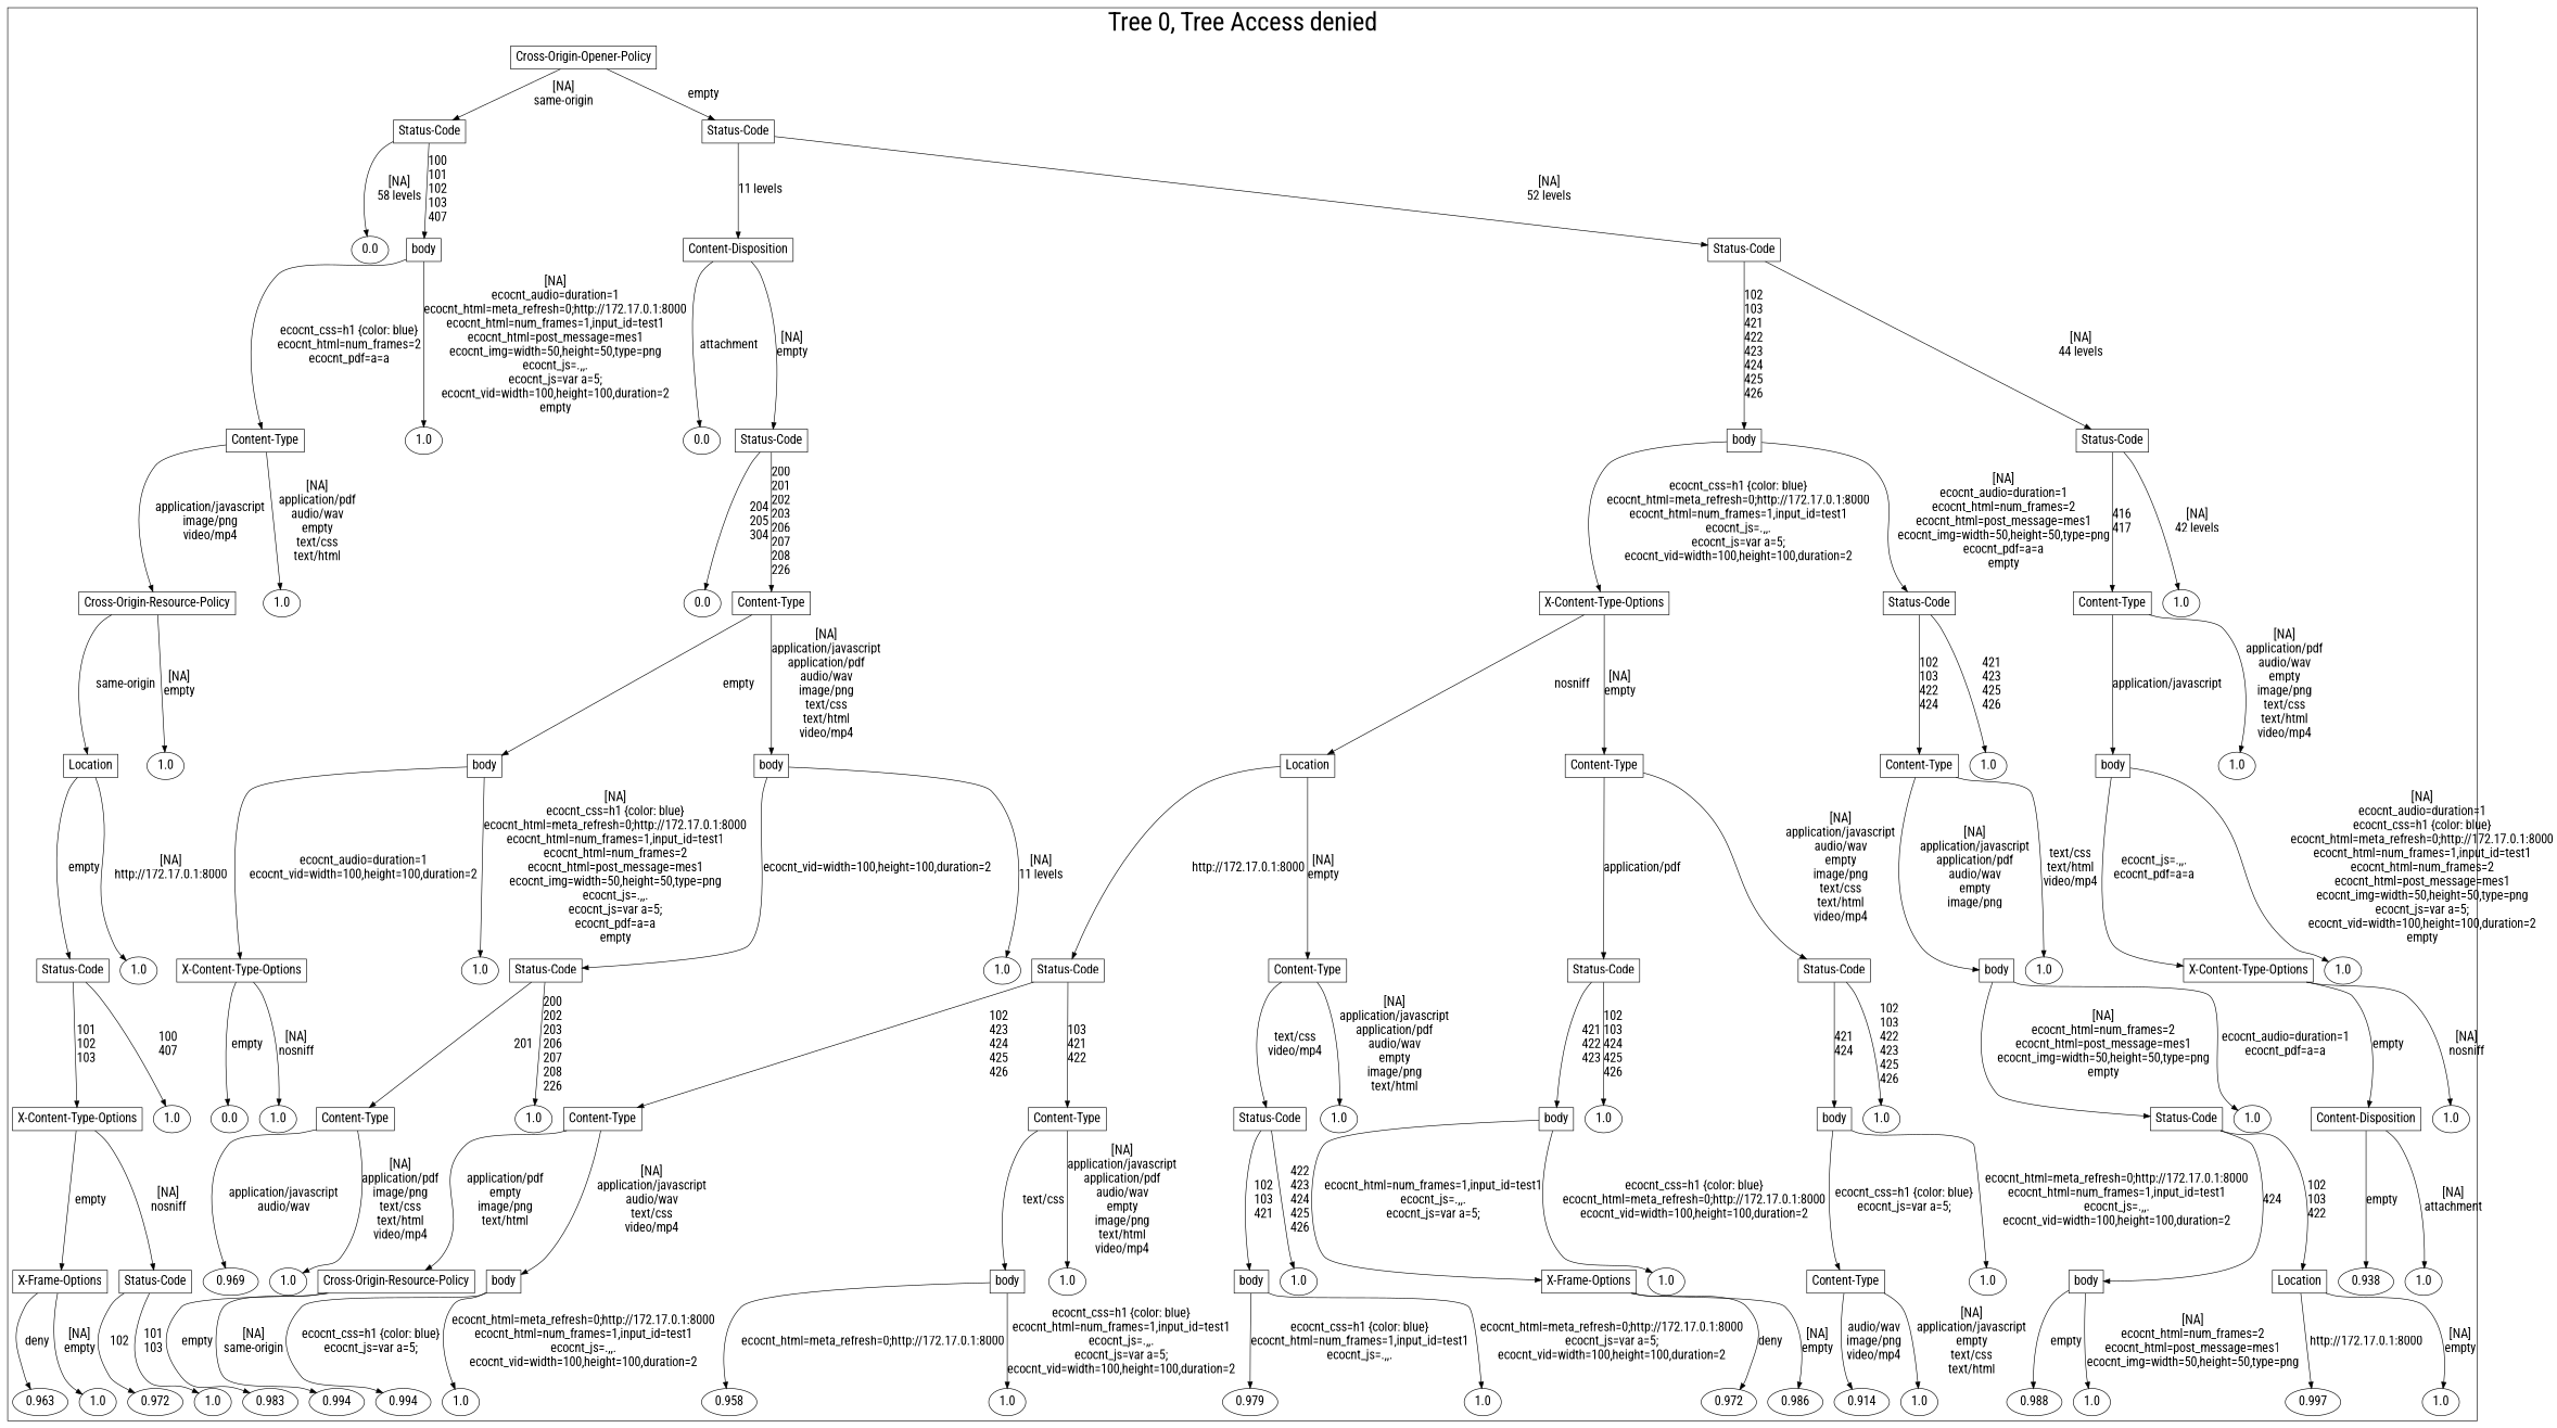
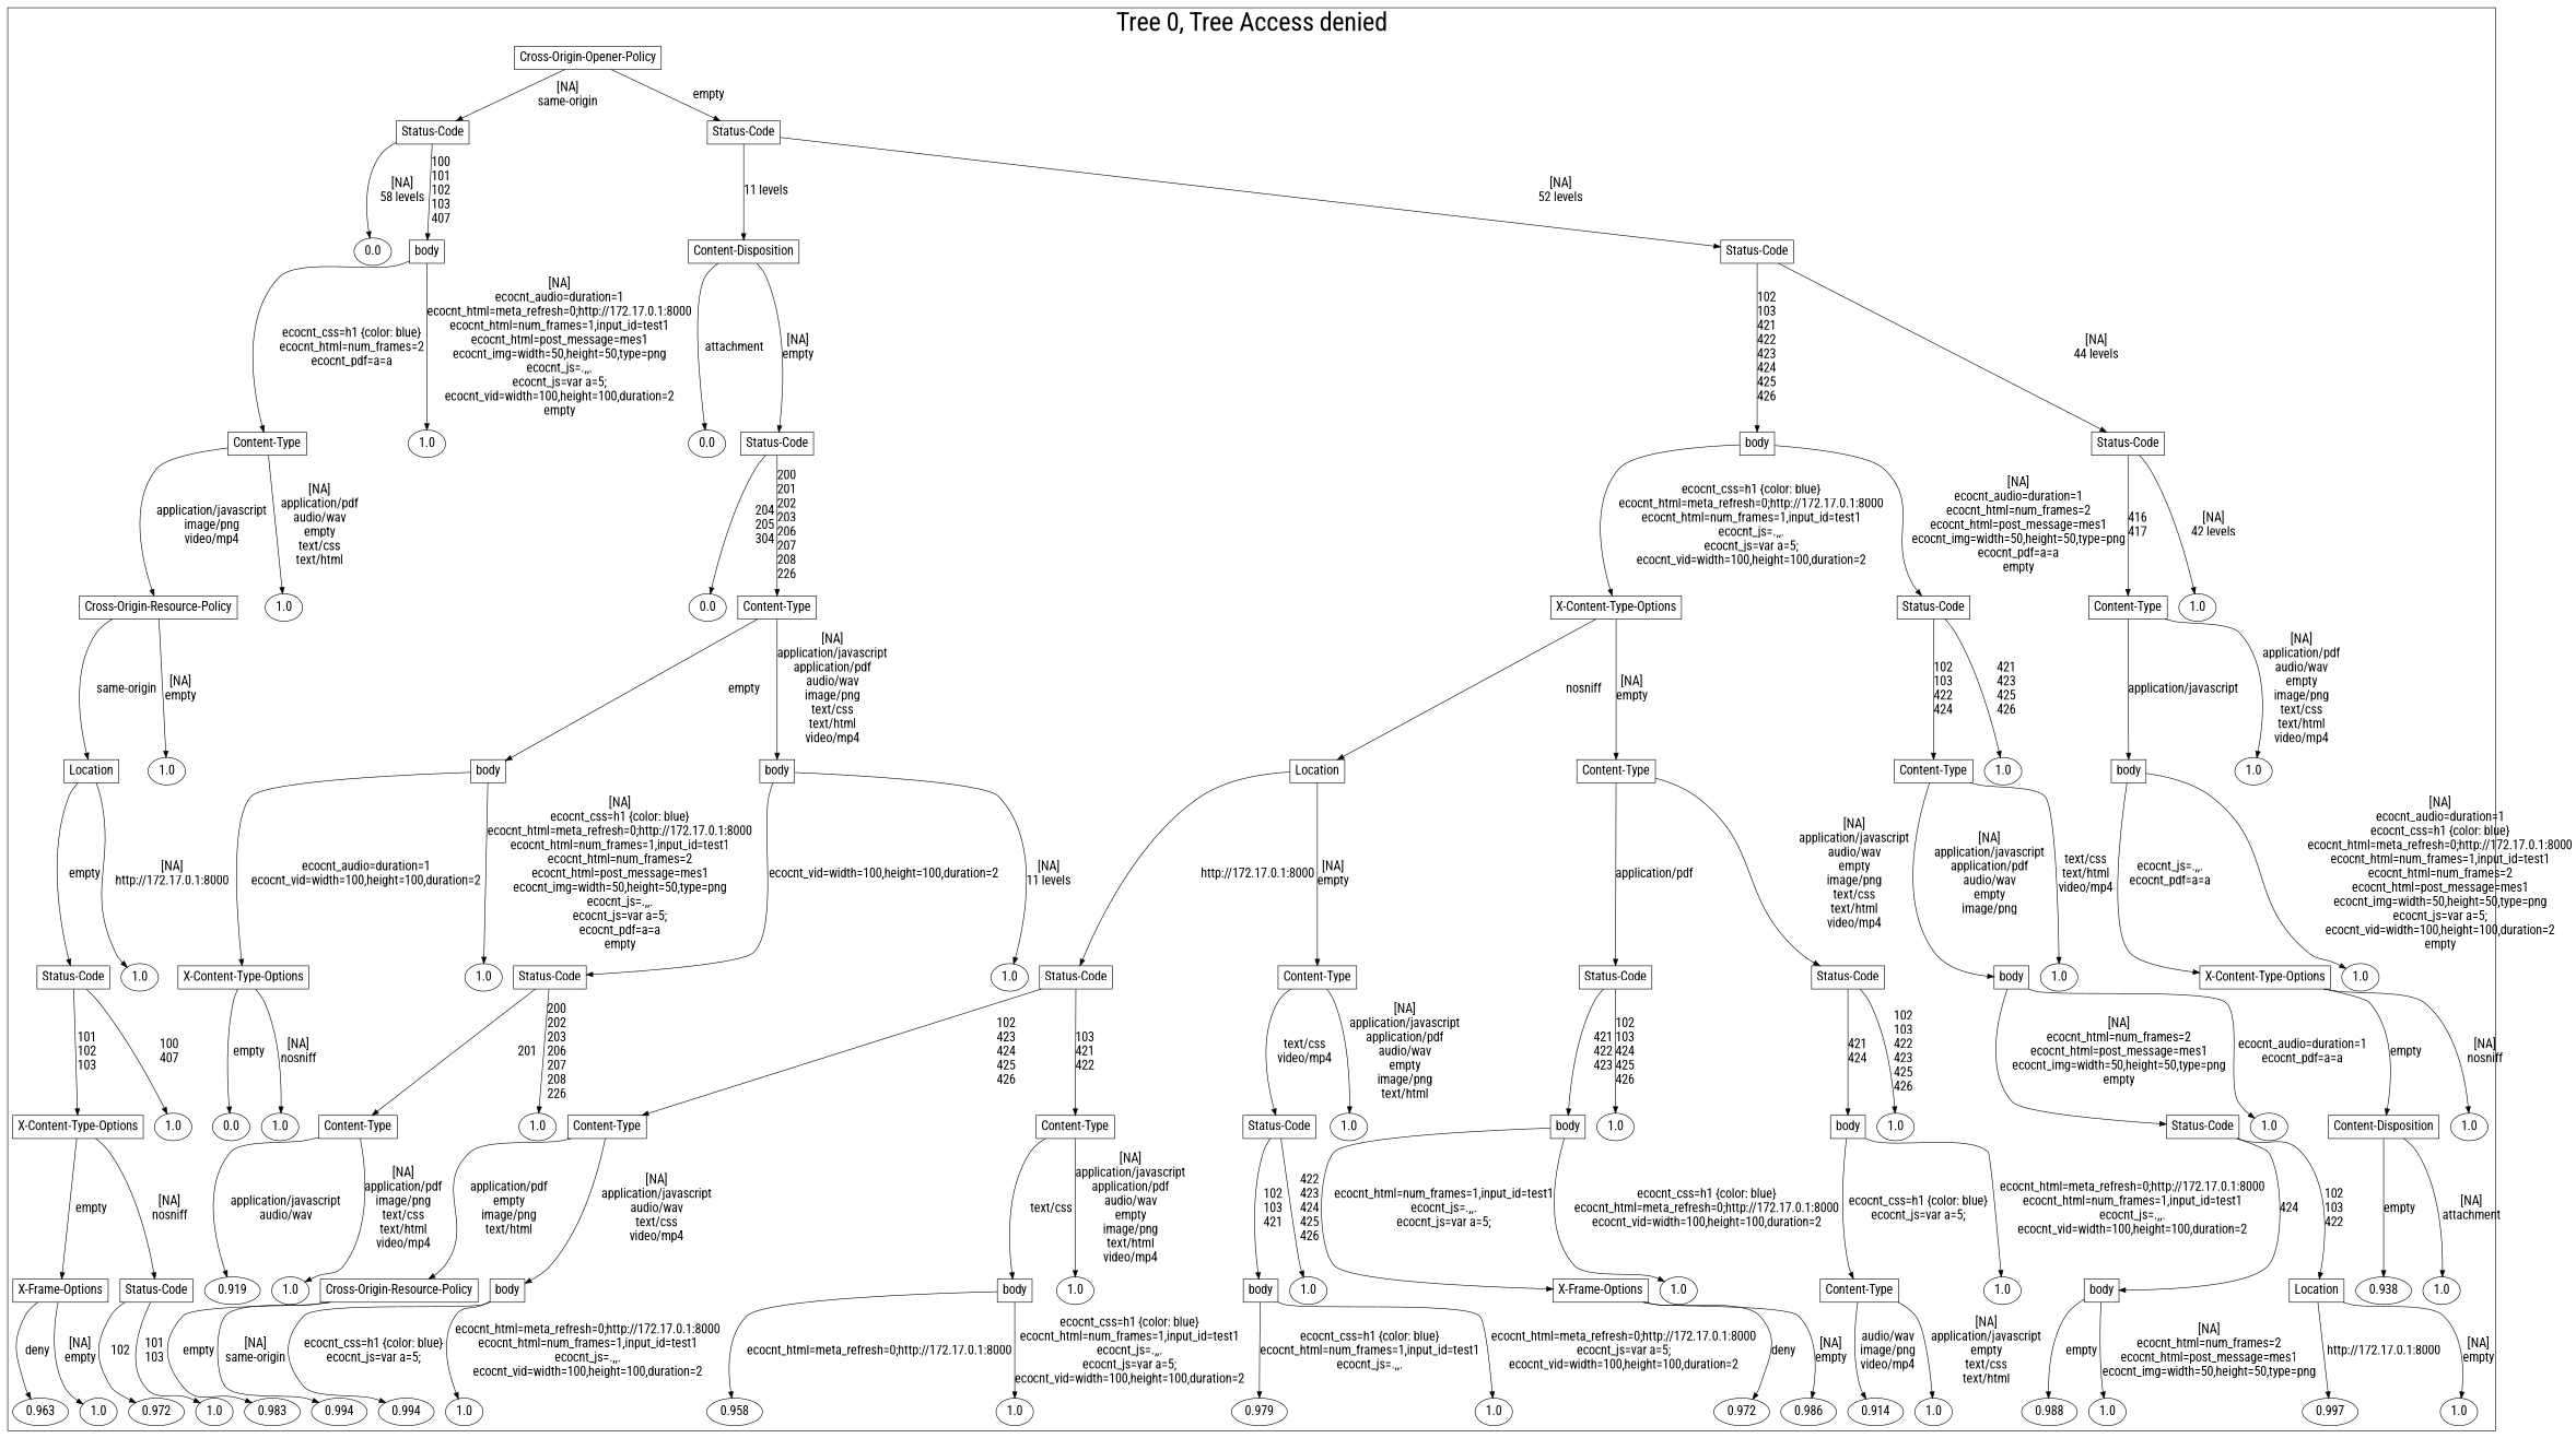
  digraph {
    fontname="Roboto Condensed"
    node [fontname="Roboto Condensed" fontsize=20]
    edge [fontname="Roboto Condensed" fontsize=20]
    n1 [label="Cross-Origin-Opener-Policy" shape=box]
    n2 [label="Status-Code" shape=box]
    n3 [label="Status-Code" shape=box]
    n4 [label=0.0]
    n5 [label=body shape=box]
    n6 [label="Content-Disposition" shape=box]
    n7 [label="Status-Code" shape=box]
    n8 [label="Content-Type" shape=box]
    n9 [label=1.0]
    n10 [label=0.0]
    n11 [label="Status-Code" shape=box]
    n12 [label=body shape=box]
    n13 [label="Status-Code" shape=box]
    n14 [label="Cross-Origin-Resource-Policy" shape=box]
    n15 [label=1.0]
    n16 [label=0.0]
    n17 [label="Content-Type" shape=box]
    n18 [label="X-Content-Type-Options" shape=box]
    n19 [label="Status-Code" shape=box]
    n20 [label="Content-Type" shape=box]
    n21 [label=1.0]
    n22 [label=Location shape=box]
    n23 [label=1.0]
    n24 [label=body shape=box]
    n25 [label=body shape=box]
    n26 [label=Location shape=box]
    n27 [label="Content-Type" shape=box]
    n28 [label="Content-Type" shape=box]
    n29 [label=1.0]
    n30 [label=body shape=box]
    n31 [label=1.0]
    n32 [label="Status-Code" shape=box]
    n33 [label=1.0]
    n34 [label="X-Content-Type-Options" shape=box]
    n35 [label=1.0]
    n36 [label="Status-Code" shape=box]
    n37 [label=1.0]
    n38 [label="Status-Code" shape=box]
    n39 [label="Content-Type" shape=box]
    n40 [label="Status-Code" shape=box]
    n41 [label="Status-Code" shape=box]
    n42 [label=body shape=box]
    n43 [label=1.0]
    n44 [label="X-Content-Type-Options" shape=box]
    n45 [label=1.0]
    n46 [label="X-Content-Type-Options" shape=box]
    n47 [label=1.0]
    n48 [label=0.0]
    n49 [label=1.0]
    n50 [label="Content-Type" shape=box]
    n51 [label=1.0]
    n52 [label="Content-Type" shape=box]
    n53 [label="Content-Type" shape=box]
    n54 [label="Status-Code" shape=box]
    n55 [label=1.0]
    n56 [label=body shape=box]
    n57 [label=1.0]
    n58 [label=body shape=box]
    n59 [label=1.0]
    n60 [label="Status-Code" shape=box]
    n61 [label=1.0]
    n62 [label="Content-Disposition" shape=box]
    n63 [label=1.0]
    n64 [label="X-Frame-Options" shape=box]
    n65 [label="Status-Code" shape=box]
-   n66 [label=0.969]
+   n66 [label=0.919]
    n67 [label=1.0]
    n68 [label="Cross-Origin-Resource-Policy" shape=box]
    n69 [label=body shape=box]
    n70 [label=body shape=box]
    n71 [label=1.0]
    n72 [label=body shape=box]
    n73 [label=1.0]
    n74 [label="X-Frame-Options" shape=box]
    n75 [label=1.0]
    n76 [label="Content-Type" shape=box]
    n77 [label=1.0]
    n78 [label=body shape=box]
    n79 [label=Location shape=box]
    n80 [label=0.938]
    n81 [label=1.0]
    n82 [label=0.963]
    n83 [label=1.0]
    n84 [label=0.972]
    n85 [label=1.0]
    n86 [label=0.983]
    n87 [label=0.994]
    n88 [label=0.994]
    n89 [label=1.0]
    n90 [label=0.958]
    n91 [label=1.0]
    n92 [label=0.979]
    n93 [label=1.0]
    n94 [label=0.972]
    n95 [label=0.986]
    n96 [label=0.914]
    n97 [label=1.0]
    n98 [label=0.988]
    n99 [label=1.0]
    n100 [label=0.997]
    n101 [label=1.0]
    subgraph cluster_1 {
      fontsize=40
      label="Tree 0, Tree Access denied"
      subgraph sub_2 {
        fontsize=40
        label="Tree 0, Class Access denied"
        n1
      }
      subgraph sub_3 {
        fontsize=40
        label="Tree 0, Class Access denied"
        n2
        n3
      }
      subgraph sub_4 {
        fontsize=40
        label="Tree 0, Class Access denied"
        n4
        n5
        n6
        n7
      }
      subgraph sub_5 {
        fontsize=40
        label="Tree 0, Class Access denied"
        n8
        n9
        n10
        n11
        n12
        n13
      }
      subgraph sub_6 {
        fontsize=40
        label="Tree 0, Class Access denied"
        n14
        n15
        n16
        n17
        n18
        n19
        n20
        n21
      }
      subgraph sub_7 {
        fontsize=40
        label="Tree 0, Class Access denied"
        n22
        n23
        n24
        n25
        n26
        n27
        n28
        n29
        n30
        n31
      }
      subgraph sub_8 {
        fontsize=40
        label="Tree 0, Class Access denied"
        n32
        n33
        n34
        n35
        n36
        n37
        n38
        n39
        n40
        n41
        n42
        n43
        n44
        n45
      }
      subgraph sub_9 {
        fontsize=40
        label="Tree 0, Class Access denied"
        n46
        n47
        n48
        n49
        n50
        n51
        n52
        n53
        n54
        n55
        n56
        n57
        n58
        n59
        n60
        n61
        n62
        n63
      }
      subgraph sub_10 {
        fontsize=40
        label="Tree 0, Class Access denied"
        n64
        n65
        n66
        n67
        n68
        n69
        n70
        n71
        n72
        n73
        n74
        n75
        n76
        n77
        n78
        n79
        n80
        n81
      }
      subgraph sub_11 {
        fontsize=40
        label="Tree 0, Class Access denied"
        n82
        n83
        n84
        n85
        n86
        n87
        n88
        n89
        n90
        n91
        n92
        n93
        n94
        n95
        n96
        n97
        n98
        n99
        n100
        n101
      }
    }
    n1 -> n2 [label="[NA]\nsame-origin\n"]
    n1 -> n3 [label="empty\n"]
    n2 -> n4 [label="[NA]\n58 levels\n"]
    n2 -> n5 [label="100\n101\n102\n103\n407\n"]
    n3 -> n6 [label="11 levels\n"]
    n3 -> n7 [label="[NA]\n52 levels\n"]
    n5 -> n8 [label="ecocnt_css=h1 {color: blue}\necocnt_html=num_frames=2\necocnt_pdf=a=a\n"]
    n5 -> n9 [label="[NA]\necocnt_audio=duration=1\necocnt_html=meta_refresh=0;http://172.17.0.1:8000\necocnt_html=num_frames=1,input_id=test1\necocnt_html=post_message=mes1\necocnt_img=width=50,height=50,type=png\necocnt_js=.,,.\necocnt_js=var a=5;\necocnt_vid=width=100,height=100,duration=2\nempty\n"]
    n6 -> n10 [label="attachment\n"]
    n6 -> n11 [label="[NA]\nempty\n"]
    n7 -> n12 [label="102\n103\n421\n422\n423\n424\n425\n426\n"]
    n7 -> n13 [label="[NA]\n44 levels\n"]
    n8 -> n14 [label="application/javascript\nimage/png\nvideo/mp4\n"]
    n8 -> n15 [label="[NA]\napplication/pdf\naudio/wav\nempty\ntext/css\ntext/html\n"]
    n11 -> n16 [label="204\n205\n304\n"]
    n11 -> n17 [label="200\n201\n202\n203\n206\n207\n208\n226\n"]
    n12 -> n18 [label="ecocnt_css=h1 {color: blue}\necocnt_html=meta_refresh=0;http://172.17.0.1:8000\necocnt_html=num_frames=1,input_id=test1\necocnt_js=.,,.\necocnt_js=var a=5;\necocnt_vid=width=100,height=100,duration=2\n"]
    n12 -> n19 [label="[NA]\necocnt_audio=duration=1\necocnt_html=num_frames=2\necocnt_html=post_message=mes1\necocnt_img=width=50,height=50,type=png\necocnt_pdf=a=a\nempty\n"]
    n13 -> n20 [label="416\n417\n"]
    n13 -> n21 [label="[NA]\n42 levels\n"]
    n14 -> n22 [label="same-origin\n"]
    n14 -> n23 [label="[NA]\nempty\n"]
    n17 -> n24 [label="empty\n"]
    n17 -> n25 [label="[NA]\napplication/javascript\napplication/pdf\naudio/wav\nimage/png\ntext/css\ntext/html\nvideo/mp4\n"]
    n18 -> n26 [label="nosniff\n"]
    n18 -> n27 [label="[NA]\nempty\n"]
    n19 -> n28 [label="102\n103\n422\n424\n"]
    n19 -> n29 [label="421\n423\n425\n426\n"]
    n20 -> n30 [label="application/javascript\n"]
    n20 -> n31 [label="[NA]\napplication/pdf\naudio/wav\nempty\nimage/png\ntext/css\ntext/html\nvideo/mp4\n"]
    n22 -> n32 [label="empty\n"]
    n22 -> n33 [label="[NA]\nhttp://172.17.0.1:8000\n"]
    n24 -> n34 [label="ecocnt_audio=duration=1\necocnt_vid=width=100,height=100,duration=2\n"]
    n24 -> n35 [label="[NA]\necocnt_css=h1 {color: blue}\necocnt_html=meta_refresh=0;http://172.17.0.1:8000\necocnt_html=num_frames=1,input_id=test1\necocnt_html=num_frames=2\necocnt_html=post_message=mes1\necocnt_img=width=50,height=50,type=png\necocnt_js=.,,.\necocnt_js=var a=5;\necocnt_pdf=a=a\nempty\n"]
    n25 -> n36 [label="ecocnt_vid=width=100,height=100,duration=2\n"]
    n25 -> n37 [label="[NA]\n11 levels\n"]
    n26 -> n38 [label="http://172.17.0.1:8000\n"]
    n26 -> n39 [label="[NA]\nempty\n"]
    n27 -> n40 [label="application/pdf\n"]
    n27 -> n41 [label="[NA]\napplication/javascript\naudio/wav\nempty\nimage/png\ntext/css\ntext/html\nvideo/mp4\n"]
    n28 -> n42 [label="[NA]\napplication/javascript\napplication/pdf\naudio/wav\nempty\nimage/png\n"]
    n28 -> n43 [label="text/css\ntext/html\nvideo/mp4\n"]
    n30 -> n44 [label="ecocnt_js=.,,.\necocnt_pdf=a=a\n"]
    n30 -> n45 [label="[NA]\necocnt_audio=duration=1\necocnt_css=h1 {color: blue}\necocnt_html=meta_refresh=0;http://172.17.0.1:8000\necocnt_html=num_frames=1,input_id=test1\necocnt_html=num_frames=2\necocnt_html=post_message=mes1\necocnt_img=width=50,height=50,type=png\necocnt_js=var a=5;\necocnt_vid=width=100,height=100,duration=2\nempty\n"]
    n32 -> n46 [label="101\n102\n103\n"]
    n32 -> n47 [label="100\n407\n"]
    n34 -> n48 [label="empty\n"]
    n34 -> n49 [label="[NA]\nnosniff\n"]
    n36 -> n50 [label="201\n"]
    n36 -> n51 [label="200\n202\n203\n206\n207\n208\n226\n"]
    n38 -> n52 [label="102\n423\n424\n425\n426\n"]
    n38 -> n53 [label="103\n421\n422\n"]
    n39 -> n54 [label="text/css\nvideo/mp4\n"]
    n39 -> n55 [label="[NA]\napplication/javascript\napplication/pdf\naudio/wav\nempty\nimage/png\ntext/html\n"]
    n40 -> n56 [label="421\n422\n423\n"]
    n40 -> n57 [label="102\n103\n424\n425\n426\n"]
    n41 -> n58 [label="421\n424\n"]
    n41 -> n59 [label="102\n103\n422\n423\n425\n426\n"]
    n42 -> n60 [label="[NA]\necocnt_html=num_frames=2\necocnt_html=post_message=mes1\necocnt_img=width=50,height=50,type=png\nempty\n"]
    n42 -> n61 [label="ecocnt_audio=duration=1\necocnt_pdf=a=a\n"]
    n44 -> n62 [label="empty\n"]
    n44 -> n63 [label="[NA]\nnosniff\n"]
    n46 -> n64 [label="empty\n"]
    n46 -> n65 [label="[NA]\nnosniff\n"]
    n50 -> n66 [label="application/javascript\naudio/wav\n"]
    n50 -> n67 [label="[NA]\napplication/pdf\nimage/png\ntext/css\ntext/html\nvideo/mp4\n"]
    n52 -> n68 [label="application/pdf\nempty\nimage/png\ntext/html\n"]
    n52 -> n69 [label="[NA]\napplication/javascript\naudio/wav\ntext/css\nvideo/mp4\n"]
    n53 -> n70 [label="text/css\n"]
    n53 -> n71 [label="[NA]\napplication/javascript\napplication/pdf\naudio/wav\nempty\nimage/png\ntext/html\nvideo/mp4\n"]
    n54 -> n72 [label="102\n103\n421\n"]
    n54 -> n73 [label="422\n423\n424\n425\n426\n"]
    n56 -> n74 [label="ecocnt_html=num_frames=1,input_id=test1\necocnt_js=.,,.\necocnt_js=var a=5;\n"]
    n56 -> n75 [label="ecocnt_css=h1 {color: blue}\necocnt_html=meta_refresh=0;http://172.17.0.1:8000\necocnt_vid=width=100,height=100,duration=2\n"]
    n58 -> n76 [label="ecocnt_css=h1 {color: blue}\necocnt_js=var a=5;\n"]
    n58 -> n77 [label="ecocnt_html=meta_refresh=0;http://172.17.0.1:8000\necocnt_html=num_frames=1,input_id=test1\necocnt_js=.,,.\necocnt_vid=width=100,height=100,duration=2\n"]
    n60 -> n78 [label="424\n"]
    n60 -> n79 [label="102\n103\n422\n"]
    n62 -> n80 [label="empty\n"]
    n62 -> n81 [label="[NA]\nattachment\n"]
    n64 -> n82 [label="deny\n"]
    n64 -> n83 [label="[NA]\nempty\n"]
    n65 -> n84 [label="102\n"]
    n65 -> n85 [label="101\n103\n"]
    n68 -> n86 [label="empty\n"]
    n68 -> n87 [label="[NA]\nsame-origin\n"]
    n69 -> n88 [label="ecocnt_css=h1 {color: blue}\necocnt_js=var a=5;\n"]
    n69 -> n89 [label="ecocnt_html=meta_refresh=0;http://172.17.0.1:8000\necocnt_html=num_frames=1,input_id=test1\necocnt_js=.,,.\necocnt_vid=width=100,height=100,duration=2\n"]
    n70 -> n90 [label="ecocnt_html=meta_refresh=0;http://172.17.0.1:8000\n"]
    n70 -> n91 [label="ecocnt_css=h1 {color: blue}\necocnt_html=num_frames=1,input_id=test1\necocnt_js=.,,.\necocnt_js=var a=5;\necocnt_vid=width=100,height=100,duration=2\n"]
    n72 -> n92 [label="ecocnt_css=h1 {color: blue}\necocnt_html=num_frames=1,input_id=test1\necocnt_js=.,,.\n"]
    n72 -> n93 [label="ecocnt_html=meta_refresh=0;http://172.17.0.1:8000\necocnt_js=var a=5;\necocnt_vid=width=100,height=100,duration=2\n"]
    n74 -> n94 [label="deny\n"]
    n74 -> n95 [label="[NA]\nempty\n"]
    n76 -> n96 [label="audio/wav\nimage/png\nvideo/mp4\n"]
    n76 -> n97 [label="[NA]\napplication/javascript\nempty\ntext/css\ntext/html\n"]
    n78 -> n98 [label="empty\n"]
    n78 -> n99 [label="[NA]\necocnt_html=num_frames=2\necocnt_html=post_message=mes1\necocnt_img=width=50,height=50,type=png\n"]
    n79 -> n100 [label="http://172.17.0.1:8000\n"]
    n79 -> n101 [label="[NA]\nempty\n"]
  }
